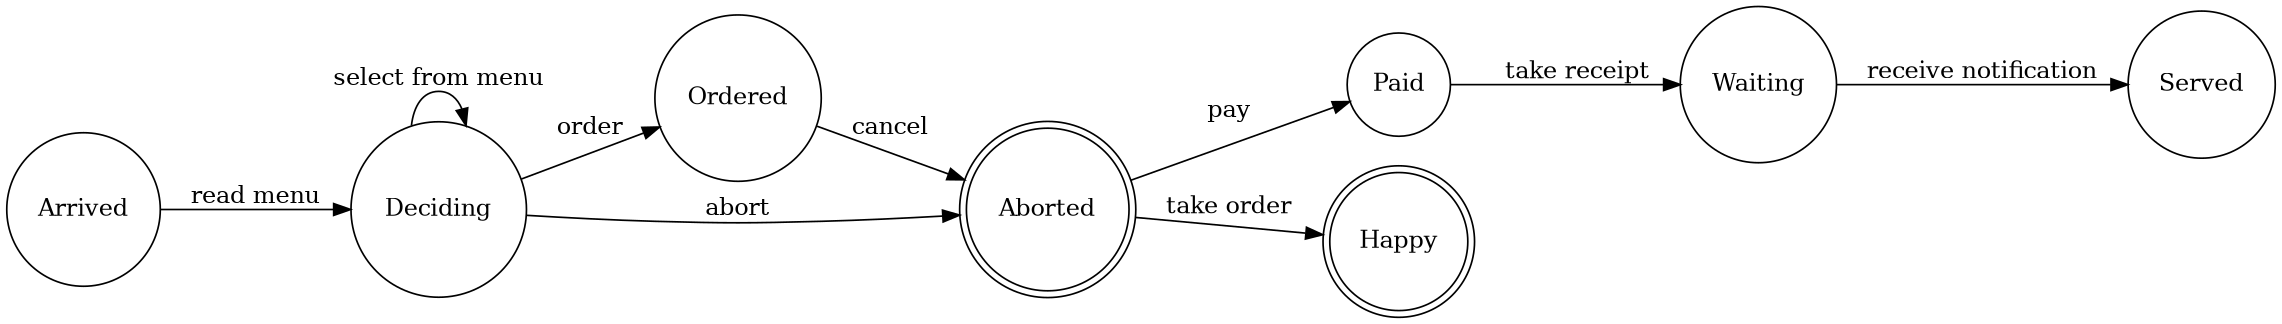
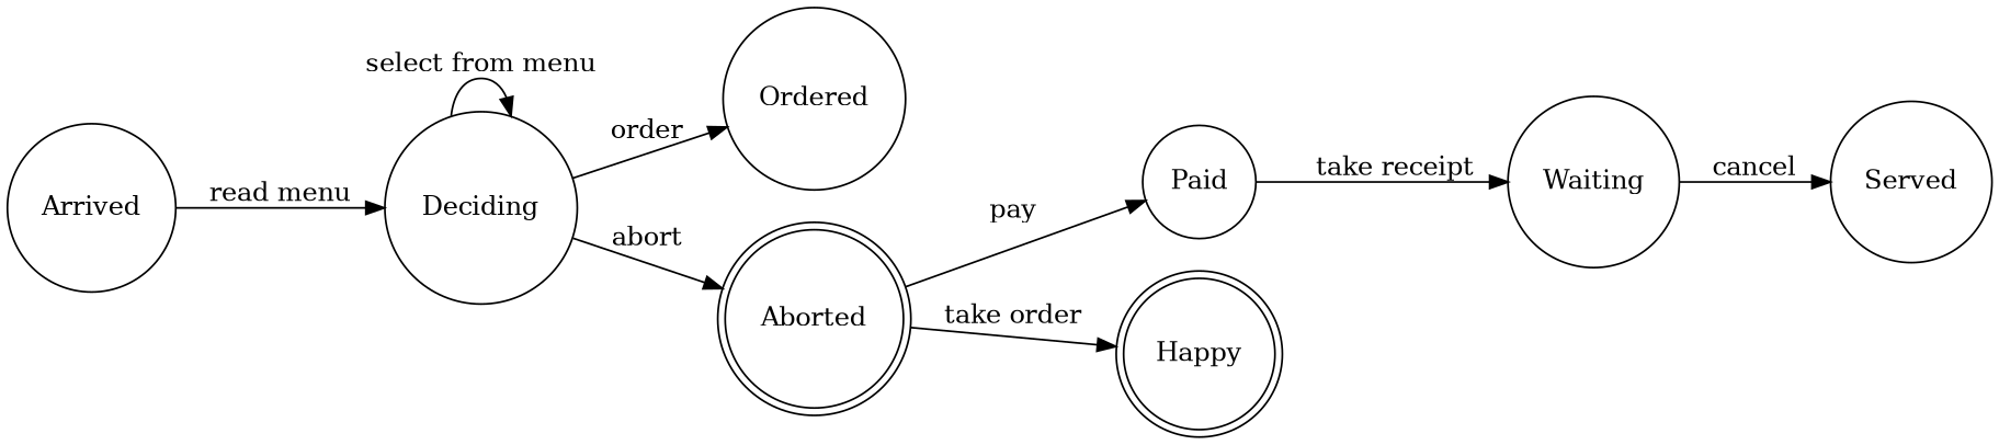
  digraph {
    rankdir=LR
    node [shape=circle]
    n1 [label=Arrived]
    n2 [label=Deciding]
    n3 [label=Ordered]
    n4 [label=Aborted shape=doublecircle]
    n5 [label=Paid]
    n6 [label=Happy shape=doublecircle]
    n7 [label=Waiting]
    n8 [label=Served]
    n1 -> n2 [label="read menu"]
    n2 -> n2 [label="select from menu"]
    n2 -> n3 [label=order]
    n2 -> n4 [label=abort]
-   n3 -> n4 [label=cancel]
    n4 -> n5 [label=pay]
    n4 -> n6 [label="take order"]
    n5 -> n7 [label="take receipt"]
-   n7 -> n8 [label="receive notification"]
+   n7 -> n8 [label=cancel]
  }
